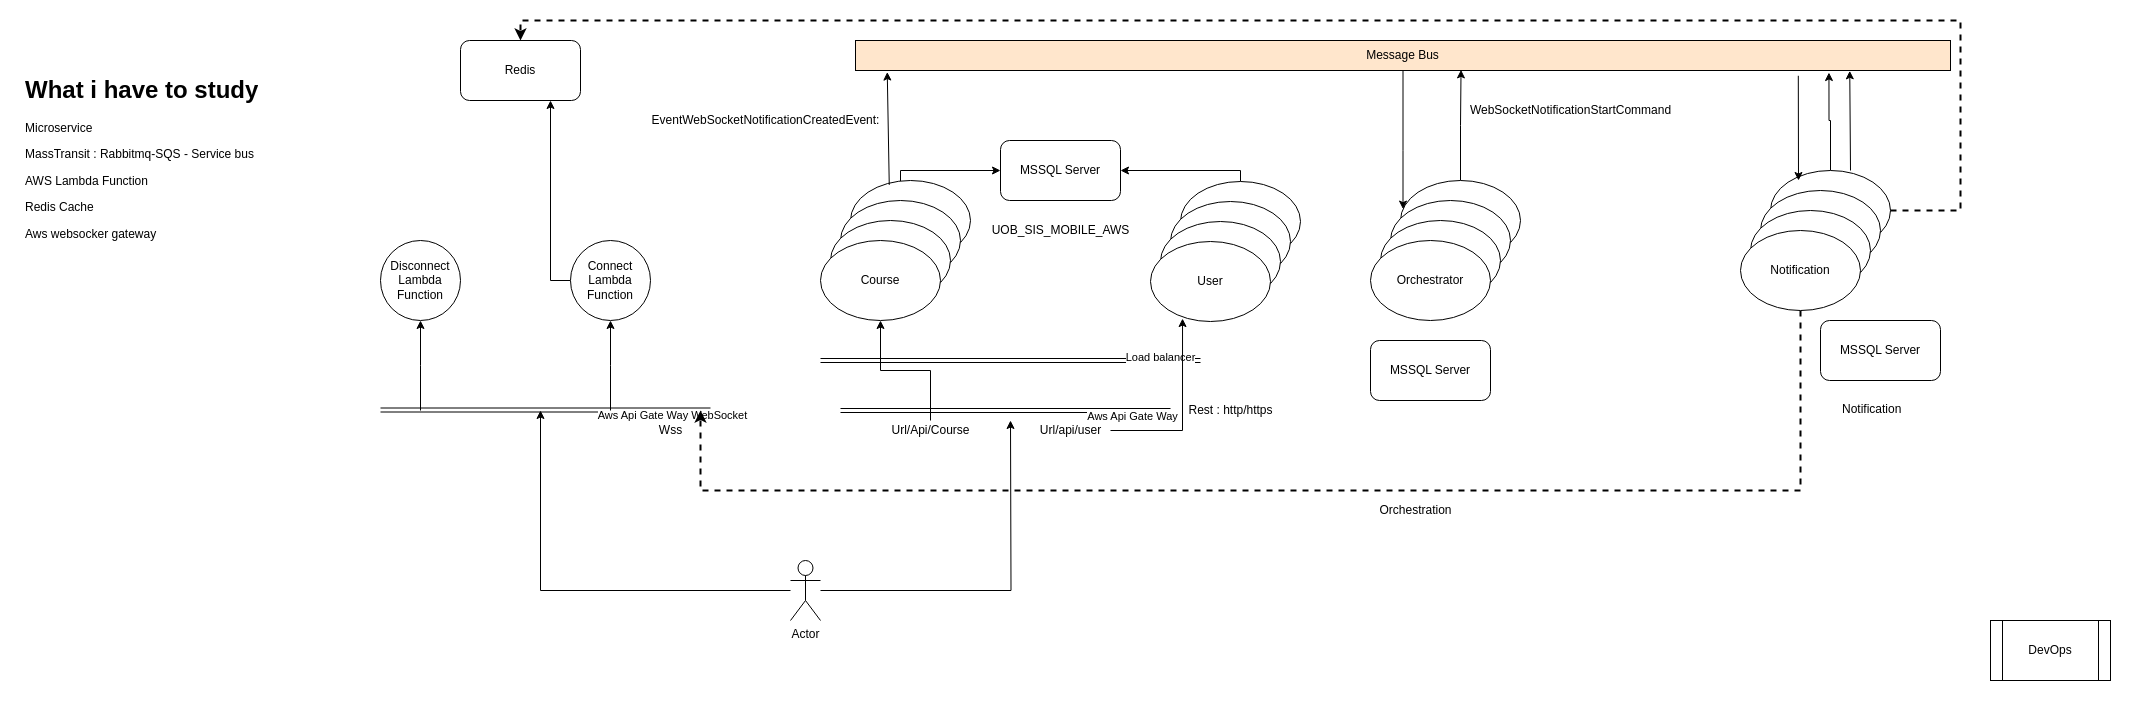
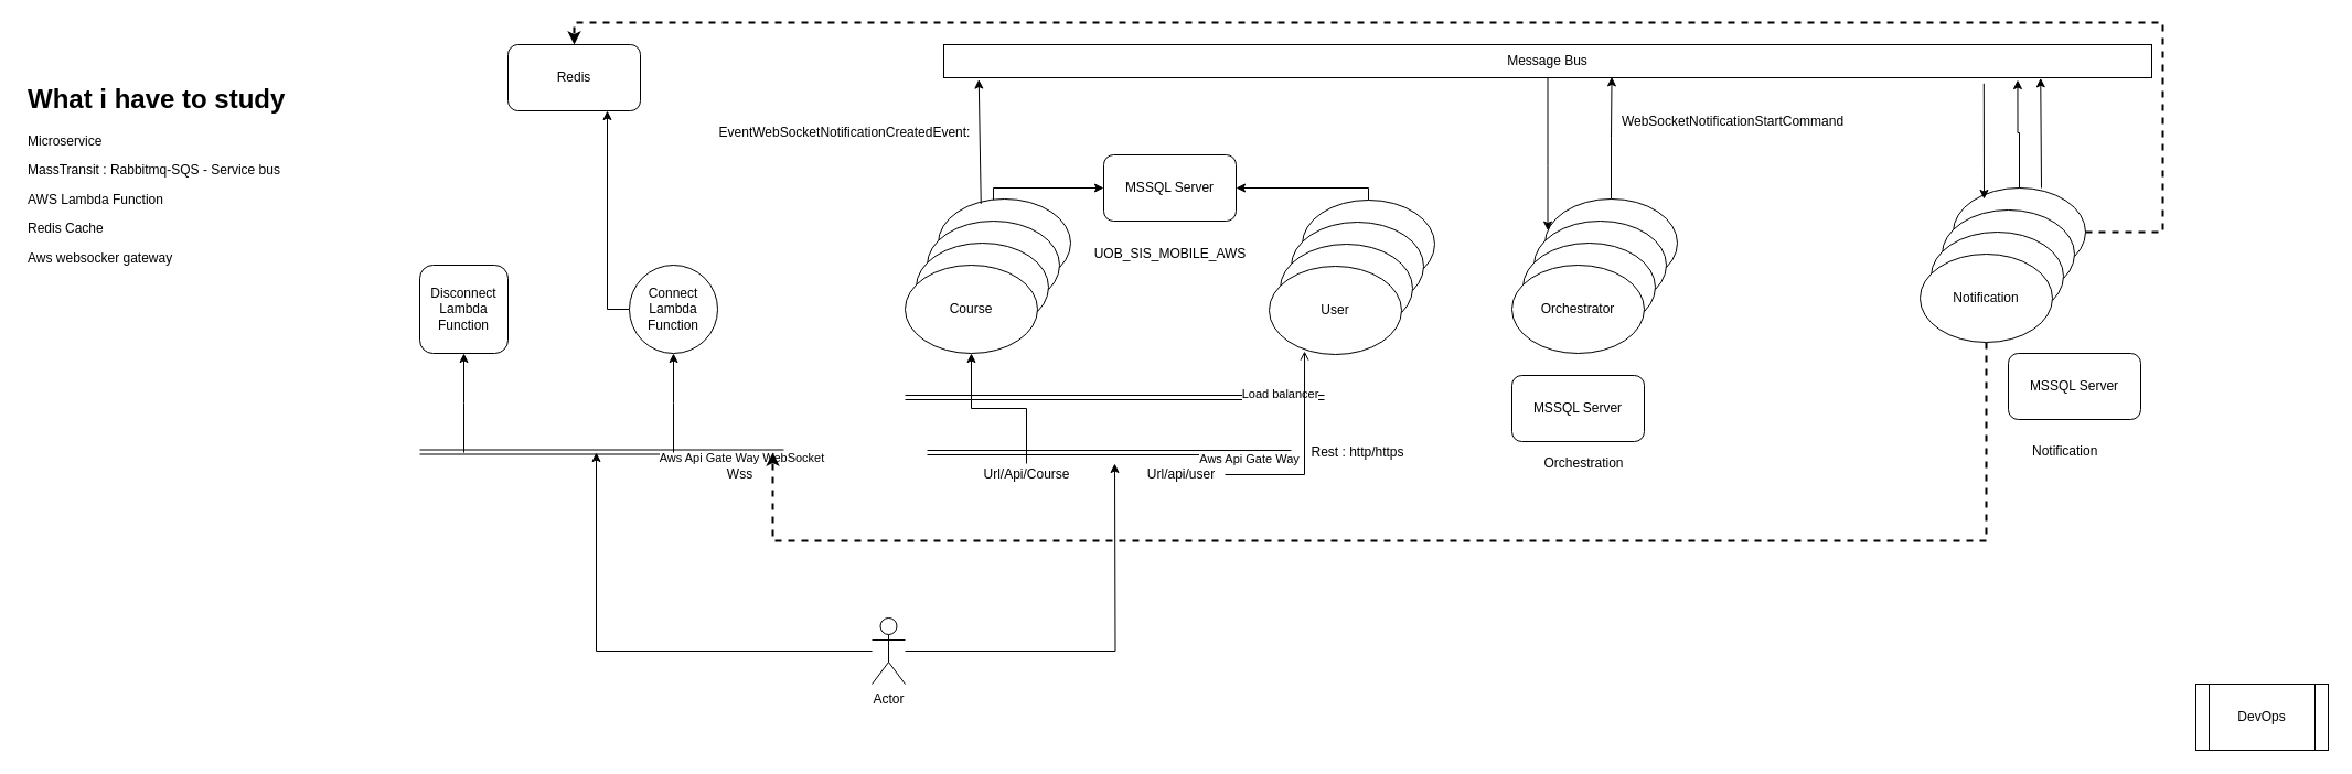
  <mxCell id="0" />
  <mxCell id="1" parent="0" />
  <mxCell id="2" style="edgeStyle=orthogonalEdgeStyle;rounded=0;orthogonalLoop=1;jettySize=auto;html=1;entryX=0;entryY=0.5;entryDx=0;entryDy=0;" edge="1" parent="1" source="3" target="12"><mxGeometry relative="1" as="geometry"><Array as="points"><mxPoint x="900" y="170" /></Array></mxGeometry></mxCell>
  <mxCell id="3" value="Course" style="ellipse;whiteSpace=wrap;html=1;" vertex="1" parent="1"><mxGeometry x="850" y="180" width="120" height="80" as="geometry" /></mxCell>
  <mxCell id="4" value="Course" style="ellipse;whiteSpace=wrap;html=1;" vertex="1" parent="1"><mxGeometry x="840" y="200" width="120" height="80" as="geometry" /></mxCell>
  <mxCell id="5" value="Course" style="ellipse;whiteSpace=wrap;html=1;" vertex="1" parent="1"><mxGeometry x="830" y="220" width="120" height="80" as="geometry" /></mxCell>
  <mxCell id="6" value="Course" style="ellipse;whiteSpace=wrap;html=1;" vertex="1" parent="1"><mxGeometry x="820" y="240" width="120" height="80" as="geometry" /></mxCell>
  <mxCell id="7" style="edgeStyle=orthogonalEdgeStyle;rounded=0;orthogonalLoop=1;jettySize=auto;html=1;entryX=1;entryY=0.5;entryDx=0;entryDy=0;exitX=0.5;exitY=0;exitDx=0;exitDy=0;" edge="1" parent="1" source="8" target="12"><mxGeometry relative="1" as="geometry"><mxPoint x="1170" y="165" as="targetPoint" /><Array as="points"><mxPoint x="1240" y="170" /></Array></mxGeometry></mxCell>
  <mxCell id="8" value="Course" style="ellipse;whiteSpace=wrap;html=1;" vertex="1" parent="1"><mxGeometry x="1180" y="181" width="120" height="80" as="geometry" /></mxCell>
  <mxCell id="9" value="Course" style="ellipse;whiteSpace=wrap;html=1;" vertex="1" parent="1"><mxGeometry x="1170" y="201" width="120" height="80" as="geometry" /></mxCell>
  <mxCell id="10" value="Course" style="ellipse;whiteSpace=wrap;html=1;" vertex="1" parent="1"><mxGeometry x="1160" y="221" width="120" height="80" as="geometry" /></mxCell>
  <mxCell id="11" value="User" style="ellipse;whiteSpace=wrap;html=1;" vertex="1" parent="1"><mxGeometry x="1150" y="241" width="120" height="80" as="geometry" /></mxCell>
  <mxCell id="12" value="MSSQL Server" style="rounded=1;whiteSpace=wrap;html=1;" vertex="1" parent="1"><mxGeometry x="1000" y="140" width="120" height="60" as="geometry" /></mxCell>
  <mxCell id="13" value="Redis" style="rounded=1;whiteSpace=wrap;html=1;" vertex="1" parent="1"><mxGeometry x="460" y="40" width="120" height="60" as="geometry" /></mxCell>
  <mxCell id="14" value="" style="shape=link;html=1;rounded=0;" edge="1" parent="1"><mxGeometry width="100" relative="1" as="geometry"><mxPoint x="820" y="360" as="sourcePoint" /><mxPoint x="1200" y="360" as="targetPoint" /></mxGeometry></mxCell>
  <mxCell id="15" value="Load balancer" style="edgeLabel;html=1;align=center;verticalAlign=middle;resizable=0;points=[];" vertex="1" connectable="0" parent="14"><mxGeometry x="0.782" y="4" relative="1" as="geometry"><mxPoint as="offset" /></mxGeometry></mxCell>
  <mxCell id="16" value="" style="shape=link;html=1;rounded=0;" edge="1" parent="1"><mxGeometry width="100" relative="1" as="geometry"><mxPoint x="840" y="410" as="sourcePoint" /><mxPoint x="1170" y="410" as="targetPoint" /></mxGeometry></mxCell>
  <mxCell id="17" value="Aws Api Gate Way" style="edgeLabel;html=1;align=center;verticalAlign=middle;resizable=0;points=[];" vertex="1" connectable="0" parent="16"><mxGeometry x="0.764" y="-5" relative="1" as="geometry"><mxPoint as="offset" /></mxGeometry></mxCell>
  <mxCell id="18" style="edgeStyle=orthogonalEdgeStyle;rounded=0;orthogonalLoop=1;jettySize=auto;html=1;strokeWidth=1;" edge="1" parent="1" source="20"><mxGeometry relative="1" as="geometry"><mxPoint x="1010" y="420" as="targetPoint" /></mxGeometry></mxCell>
  <mxCell id="19" style="edgeStyle=orthogonalEdgeStyle;rounded=0;orthogonalLoop=1;jettySize=auto;html=1;strokeWidth=1;" edge="1" parent="1" source="20"><mxGeometry relative="1" as="geometry"><mxPoint x="540" y="410" as="targetPoint" /><Array as="points"><mxPoint x="540" y="590" /><mxPoint x="540" y="410" /></Array></mxGeometry></mxCell>
  <mxCell id="20" value="Actor" style="shape=umlActor;verticalLabelPosition=bottom;verticalAlign=top;html=1;outlineConnect=0;" vertex="1" parent="1"><mxGeometry x="790" y="560" width="30" height="60" as="geometry" /></mxCell>
  <mxCell id="21" value="DevOps" style="shape=process;whiteSpace=wrap;html=1;backgroundOutline=1;" vertex="1" parent="1"><mxGeometry x="1990" y="620" width="120" height="60" as="geometry" /></mxCell>
  <mxCell id="22" style="edgeStyle=orthogonalEdgeStyle;rounded=0;orthogonalLoop=1;jettySize=auto;html=1;entryX=0.5;entryY=1;entryDx=0;entryDy=0;" edge="1" parent="1" source="23" target="6"><mxGeometry relative="1" as="geometry" /></mxCell>
  <mxCell id="23" value="Url/Api/Course" style="text;html=1;align=center;verticalAlign=middle;resizable=0;points=[];autosize=1;strokeColor=none;fillColor=none;" vertex="1" parent="1"><mxGeometry x="880" y="420" width="100" height="20" as="geometry" /></mxCell>
- <mxCell id="24" style="edgeStyle=orthogonalEdgeStyle;rounded=0;orthogonalLoop=1;jettySize=auto;html=1;entryX=0.267;entryY=0.963;entryDx=0;entryDy=0;entryPerimeter=0;" edge="1" parent="1" source="25" target="11"><mxGeometry relative="1" as="geometry"><mxPoint x="1080" y="350" as="targetPoint" /></mxGeometry></mxCell>
+ <mxCell id="24" style="edgeStyle=orthogonalEdgeStyle;rounded=0;orthogonalLoop=1;jettySize=auto;html=1;entryX=0.267;entryY=0.963;entryDx=0;entryDy=0;entryPerimeter=0;endArrow=open;" edge="1" parent="1" source="25" target="11"><mxGeometry relative="1" as="geometry"><mxPoint x="1080" y="350" as="targetPoint" /></mxGeometry></mxCell>
  <mxCell id="25" value="Url/api/user" style="text;html=1;align=center;verticalAlign=middle;resizable=0;points=[];autosize=1;strokeColor=none;fillColor=none;" vertex="1" parent="1"><mxGeometry x="1030" y="420" width="80" height="20" as="geometry" /></mxCell>
  <mxCell id="26" value="UOB_SIS_MOBILE_AWS" style="text;html=1;align=center;verticalAlign=middle;resizable=0;points=[];autosize=1;strokeColor=none;fillColor=none;" vertex="1" parent="1"><mxGeometry x="985" y="220" width="150" height="20" as="geometry" /></mxCell>
  <mxCell id="27" value="Rest : http/https" style="text;html=1;align=center;verticalAlign=middle;resizable=0;points=[];autosize=1;strokeColor=none;fillColor=none;" vertex="1" parent="1"><mxGeometry x="1180" y="400" width="100" height="20" as="geometry" /></mxCell>
  <mxCell id="28" value="" style="shape=link;html=1;rounded=0;" edge="1" parent="1"><mxGeometry width="100" relative="1" as="geometry"><mxPoint x="380" y="409.5" as="sourcePoint" /><mxPoint x="710" y="409.5" as="targetPoint" /></mxGeometry></mxCell>
  <mxCell id="29" value="Aws Api Gate Way WebSocket " style="edgeLabel;html=1;align=center;verticalAlign=middle;resizable=0;points=[];" vertex="1" connectable="0" parent="28"><mxGeometry x="0.764" y="-5" relative="1" as="geometry"><mxPoint as="offset" /></mxGeometry></mxCell>
  <mxCell id="30" value="Wss" style="text;html=1;align=center;verticalAlign=middle;resizable=0;points=[];autosize=1;strokeColor=none;fillColor=none;" vertex="1" parent="1"><mxGeometry x="650" y="420" width="40" height="20" as="geometry" /></mxCell>
  <mxCell id="31" style="edgeStyle=orthogonalEdgeStyle;rounded=0;orthogonalLoop=1;jettySize=auto;html=1;strokeWidth=1;startArrow=classic;startFill=1;endArrow=none;endFill=0;" edge="1" parent="1" source="33"><mxGeometry relative="1" as="geometry"><mxPoint x="610" y="410" as="targetPoint" /></mxGeometry></mxCell>
  <mxCell id="32" style="edgeStyle=orthogonalEdgeStyle;rounded=0;orthogonalLoop=1;jettySize=auto;html=1;startArrow=none;startFill=0;endArrow=classic;endFill=1;strokeWidth=1;" edge="1" parent="1" source="33"><mxGeometry relative="1" as="geometry"><mxPoint x="550" y="100" as="targetPoint" /><Array as="points"><mxPoint x="550" y="280" /><mxPoint x="550" y="100" /></Array></mxGeometry></mxCell>
  <mxCell id="33" value="&lt;div&gt;Connect&lt;/div&gt;Lambda Function" style="ellipse;whiteSpace=wrap;html=1;aspect=fixed;" vertex="1" parent="1"><mxGeometry x="570" y="240" width="80" height="80" as="geometry" /></mxCell>
  <mxCell id="34" style="edgeStyle=orthogonalEdgeStyle;rounded=0;orthogonalLoop=1;jettySize=auto;html=1;startArrow=classic;startFill=1;endArrow=none;endFill=0;strokeWidth=1;" edge="1" parent="1" source="35"><mxGeometry relative="1" as="geometry"><mxPoint x="420" y="410" as="targetPoint" /></mxGeometry></mxCell>
- <mxCell id="35" value="&lt;div&gt;Disconnect&lt;/div&gt;&lt;div&gt;Lambda Function&lt;br&gt;&lt;/div&gt;" style="ellipse;whiteSpace=wrap;html=1;aspect=fixed;" vertex="1" parent="1"><mxGeometry x="380" y="240" width="80" height="80" as="geometry" /></mxCell>
+ <mxCell id="35" value="&lt;div&gt;Disconnect&lt;/div&gt;&lt;div&gt;Lambda Function&lt;br&gt;&lt;/div&gt;" style="whiteSpace=wrap;html=1;aspect=fixed;rounded=1;" vertex="1" parent="1"><mxGeometry x="380" y="240" width="80" height="80" as="geometry" /></mxCell>
  <mxCell id="36" style="edgeStyle=orthogonalEdgeStyle;rounded=0;orthogonalLoop=1;jettySize=auto;html=1;entryX=0.553;entryY=0.98;entryDx=0;entryDy=0;entryPerimeter=0;startArrow=none;startFill=0;endArrow=classic;endFill=1;strokeWidth=1;" edge="1" parent="1" source="37" target="48"><mxGeometry relative="1" as="geometry" /></mxCell>
  <mxCell id="37" value="Course" style="ellipse;whiteSpace=wrap;html=1;" vertex="1" parent="1"><mxGeometry x="1400" y="180" width="120" height="80" as="geometry" /></mxCell>
  <mxCell id="38" value="Course" style="ellipse;whiteSpace=wrap;html=1;" vertex="1" parent="1"><mxGeometry x="1390" y="200" width="120" height="80" as="geometry" /></mxCell>
  <mxCell id="39" value="Course" style="ellipse;whiteSpace=wrap;html=1;" vertex="1" parent="1"><mxGeometry x="1380" y="220" width="120" height="80" as="geometry" /></mxCell>
  <mxCell id="40" value="Orchestrator" style="ellipse;whiteSpace=wrap;html=1;" vertex="1" parent="1"><mxGeometry x="1370" y="240" width="120" height="80" as="geometry" /></mxCell>
  <mxCell id="41" style="edgeStyle=orthogonalEdgeStyle;rounded=0;orthogonalLoop=1;jettySize=auto;html=1;entryX=0.889;entryY=1.067;entryDx=0;entryDy=0;entryPerimeter=0;startArrow=none;startFill=0;endArrow=classic;endFill=1;strokeWidth=1;" edge="1" parent="1" source="42" target="48"><mxGeometry relative="1" as="geometry" /></mxCell>
  <mxCell id="42" value="Course" style="ellipse;whiteSpace=wrap;html=1;" vertex="1" parent="1"><mxGeometry x="1770" y="170" width="120" height="80" as="geometry" /></mxCell>
  <mxCell id="43" value="Course" style="ellipse;whiteSpace=wrap;html=1;" vertex="1" parent="1"><mxGeometry x="1760" y="190" width="120" height="80" as="geometry" /></mxCell>
  <mxCell id="44" value="Course" style="ellipse;whiteSpace=wrap;html=1;" vertex="1" parent="1"><mxGeometry x="1750" y="210" width="120" height="80" as="geometry" /></mxCell>
  <mxCell id="45" style="edgeStyle=orthogonalEdgeStyle;rounded=0;orthogonalLoop=1;jettySize=auto;html=1;dashed=1;startArrow=none;startFill=0;endArrow=classic;endFill=1;strokeWidth=2;" edge="1" parent="1" source="46"><mxGeometry relative="1" as="geometry"><mxPoint x="700" y="410" as="targetPoint" /><Array as="points"><mxPoint x="1800" y="490" /><mxPoint x="700" y="490" /></Array></mxGeometry></mxCell>
  <mxCell id="46" value="Notification" style="ellipse;whiteSpace=wrap;html=1;" vertex="1" parent="1"><mxGeometry x="1740" y="230" width="120" height="80" as="geometry" /></mxCell>
  <mxCell id="47" style="edgeStyle=orthogonalEdgeStyle;rounded=0;orthogonalLoop=1;jettySize=auto;html=1;startArrow=none;startFill=0;endArrow=classic;endFill=1;strokeWidth=1;" edge="1" parent="1" source="48" target="37"><mxGeometry relative="1" as="geometry"><Array as="points"><mxPoint x="1403" y="150" /><mxPoint x="1403" y="150" /></Array></mxGeometry></mxCell>
- <mxCell id="48" value="Message Bus" style="rounded=0;whiteSpace=wrap;html=1;fillColor=#ffe6cc;" vertex="1" parent="1"><mxGeometry x="855" y="40" width="1095" height="30" as="geometry" /></mxCell>
+ <mxCell id="48" value="Message Bus" style="rounded=0;whiteSpace=wrap;html=1;" vertex="1" parent="1"><mxGeometry x="855" y="40" width="1095" height="30" as="geometry" /></mxCell>
  <mxCell id="49" value="" style="endArrow=classic;html=1;rounded=0;strokeWidth=1;exitX=0.323;exitY=0.055;exitDx=0;exitDy=0;exitPerimeter=0;entryX=0.029;entryY=1.052;entryDx=0;entryDy=0;entryPerimeter=0;" edge="1" parent="1" source="3" target="48"><mxGeometry width="50" height="50" relative="1" as="geometry"><mxPoint x="1230" y="300" as="sourcePoint" /><mxPoint x="1280" y="250" as="targetPoint" /></mxGeometry></mxCell>
  <mxCell id="50" value="EventWebSocketNotificationCreatedEvent: " style="text;html=1;align=center;verticalAlign=middle;resizable=0;points=[];autosize=1;strokeColor=none;fillColor=none;" vertex="1" parent="1"><mxGeometry x="640" y="110" width="250" height="20" as="geometry" /></mxCell>
  <mxCell id="51" value="MSSQL Server" style="rounded=1;whiteSpace=wrap;html=1;" vertex="1" parent="1"><mxGeometry x="1370" y="340" width="120" height="60" as="geometry" /></mxCell>
- <mxCell id="52" value="Orchestration" style="text;html=1;align=center;verticalAlign=middle;resizable=0;points=[];autosize=1;strokeColor=none;fillColor=none;" vertex="1" parent="1"><mxGeometry x="1370" y="500" width="90" height="20" as="geometry" /></mxCell>
+ <mxCell id="52" value="Orchestration" style="text;html=1;align=center;verticalAlign=middle;resizable=0;points=[];autosize=1;strokeColor=none;fillColor=none;" vertex="1" parent="1"><mxGeometry x="1390" y="410" width="90" height="20" as="geometry" /></mxCell>
  <mxCell id="53" value="WebSocketNotificationStartCommand" style="text;html=1;align=center;verticalAlign=middle;resizable=0;points=[];autosize=1;strokeColor=none;fillColor=none;" vertex="1" parent="1"><mxGeometry x="1460" y="100" width="220" height="20" as="geometry" /></mxCell>
  <mxCell id="54" value="" style="endArrow=classic;html=1;rounded=0;strokeWidth=1;exitX=0.861;exitY=1.176;exitDx=0;exitDy=0;exitPerimeter=0;" edge="1" parent="1" source="48"><mxGeometry width="50" height="50" relative="1" as="geometry"><mxPoint x="1620" y="291" as="sourcePoint" /><mxPoint x="1798" y="180" as="targetPoint" /></mxGeometry></mxCell>
  <mxCell id="55" style="edgeStyle=orthogonalEdgeStyle;rounded=0;orthogonalLoop=1;jettySize=auto;html=1;startArrow=none;startFill=0;endArrow=classic;endFill=1;strokeWidth=2;entryX=0.5;entryY=0;entryDx=0;entryDy=0;dashed=1;exitX=1;exitY=0.5;exitDx=0;exitDy=0;" edge="1" parent="1" source="42" target="13"><mxGeometry relative="1" as="geometry"><mxPoint x="1740" y="270" as="sourcePoint" /><mxPoint x="730" y="90" as="targetPoint" /><Array as="points"><mxPoint x="1960" y="210" /><mxPoint x="1960" y="20" /><mxPoint x="520" y="20" /></Array></mxGeometry></mxCell>
  <mxCell id="56" value="" style="endArrow=classic;html=1;rounded=0;strokeWidth=1;entryX=0.908;entryY=1.011;entryDx=0;entryDy=0;entryPerimeter=0;" edge="1" parent="1" target="48"><mxGeometry width="50" height="50" relative="1" as="geometry"><mxPoint x="1850" y="170" as="sourcePoint" /><mxPoint x="1900" y="120" as="targetPoint" /></mxGeometry></mxCell>
  <mxCell id="57" value="MSSQL Server" style="rounded=1;whiteSpace=wrap;html=1;" vertex="1" parent="1"><mxGeometry x="1820" y="320" width="120" height="60" as="geometry" /></mxCell>
  <mxCell id="58" value="Notification" style="text;whiteSpace=wrap;html=1;" vertex="1" parent="1"><mxGeometry x="1840" y="395" width="90" height="30" as="geometry" /></mxCell>
  <mxCell id="59" value="&lt;h1&gt;What i have to study&lt;br&gt;&lt;/h1&gt;&lt;p&gt;Microservice&lt;br&gt;&lt;/p&gt;&lt;p&gt;MassTransit : Rabbitmq-SQS - Service bus&lt;/p&gt;&lt;p&gt;AWS Lambda Function&lt;/p&gt;&lt;p&gt;Redis Cache&lt;/p&gt;&lt;p&gt;Aws websocker gateway&lt;br&gt;&lt;/p&gt;" style="text;html=1;strokeColor=none;fillColor=none;spacing=5;spacingTop=-20;whiteSpace=wrap;overflow=hidden;rounded=0;" vertex="1" parent="1"><mxGeometry x="20" y="70" width="340" height="240" as="geometry" /></mxCell>
